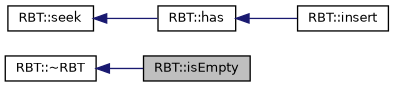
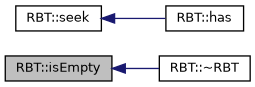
  digraph {
    rankdir=LR
    node [color=black fillcolor=white fontname=Helvetica fontsize=10 shape=record style=filled]
    edge [color=midnightblue dir=back fontname=Helvetica fontsize=10 labelfontname=Helvetica labelfontsize=10 style=solid]
    n1 [fillcolor=grey75 fontcolor=black height=0.2 label="RBT::isEmpty" width=0.4]
    n2 [height=0.2 label="RBT::~RBT" width=0.4]
    n3 [height=0.2 label="RBT::seek" width=0.4]
    n4 [height=0.2 label="RBT::has" width=0.4]
-   n5 [height=0.2 label="RBT::insert" width=0.4]
-   n2 -> n1
+   n1 -> n2
    n3 -> n4
-   n4 -> n5
  }
